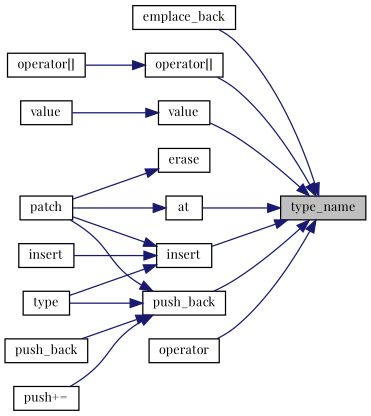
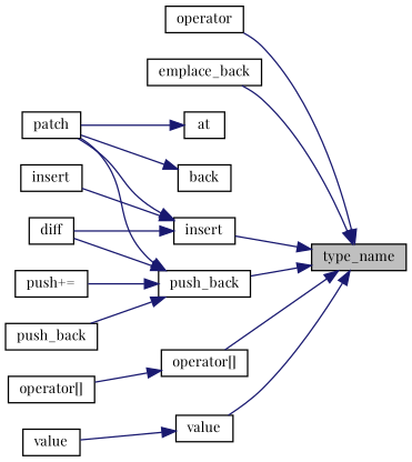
  digraph {
    fontname="Playfair Display"
    rankdir=RL
    node [color=black fillcolor=white fontname="Playfair Display" fontsize=10 shape=record style=filled]
    edge [color=midnightblue dir=back fontname="Playfair Display" fontsize=10 labelfontname=Helvetica labelfontsize=10 style=solid]
    n1 [fillcolor=grey75 fontcolor=black height=0.2 label=type_name width=0.4]
    n2 [height=0.2 label=at width=0.4]
    n3 [height=0.2 label=operator width=0.4]
    n4 [height=0.2 label=emplace_back width=0.4]
    n5 [height=0.2 label=insert width=0.4]
    n6 [height=0.2 label="operator[]" width=0.4]
    n7 [height=0.2 label=push_back width=0.4]
    n8 [height=0.2 label=value width=0.4]
    n9 [height=0.2 label=patch width=0.4]
-   n10 [height=0.2 label=erase width=0.4]
-   n11 [height=0.2 label=type width=0.4]
+   n10 [height=0.2 label=back width=0.4]
+   n11 [height=0.2 label=diff width=0.4]
    n12 [height=0.2 label=insert width=0.4]
    n13 [height=0.2 label="operator[]" width=0.4]
    n14 [height=0.2 label="push+=" width=0.4]
    n15 [height=0.2 label=push_back width=0.4]
    n16 [height=0.2 label=value width=0.4]
-   n1 -> n2
    n1 -> n3
    n1 -> n4
    n1 -> n5
    n1 -> n6
    n1 -> n7
    n1 -> n8
    n2 -> n9
    n5 -> n9
    n5 -> n11
    n5 -> n12
    n6 -> n13
    n7 -> n9
    n7 -> n11
    n7 -> n14
    n7 -> n15
    n8 -> n16
    n10 -> n9
  }
